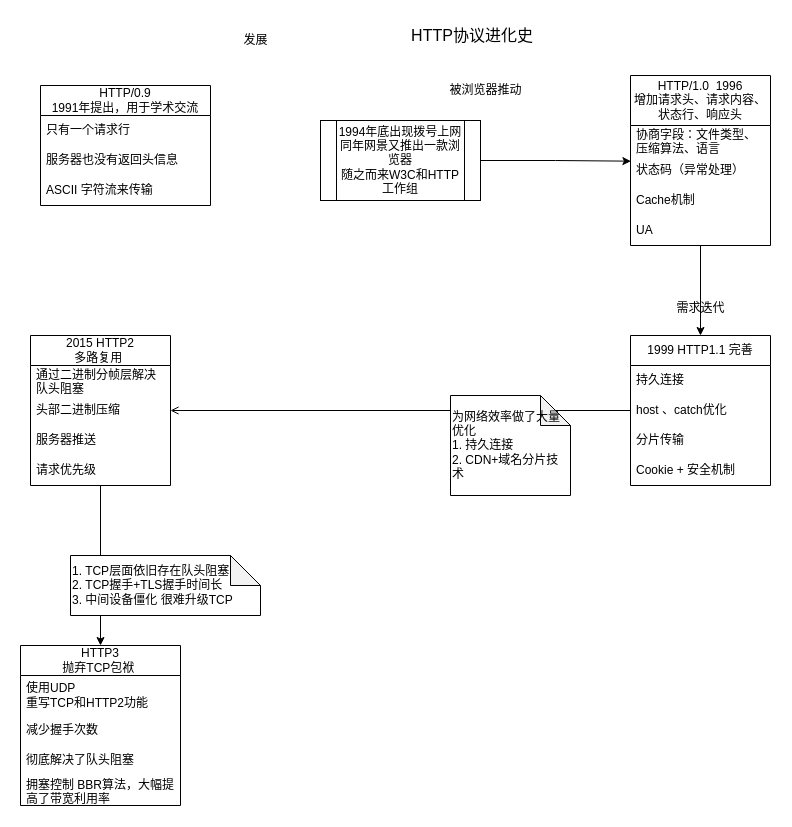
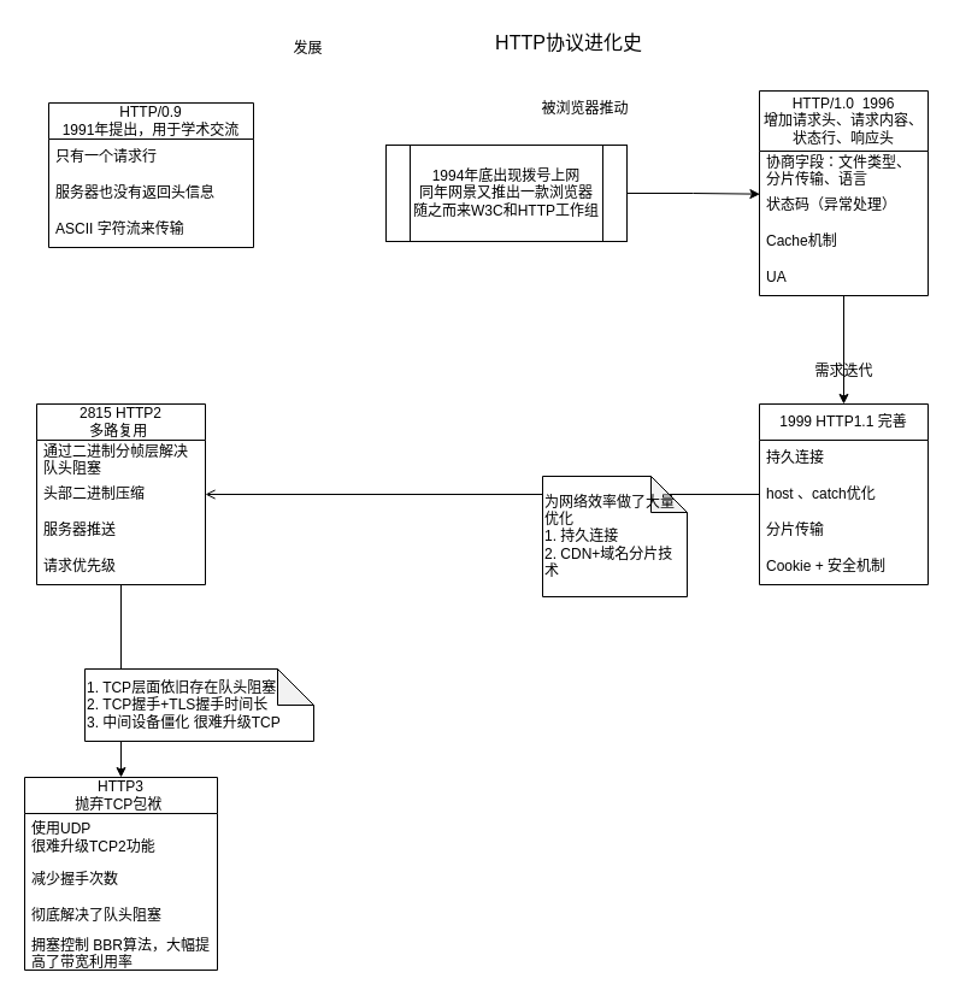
  <mxCell id="0" />
  <mxCell id="1" parent="0" />
  <mxCell id="2" value="&lt;font style=&quot;font-size: 16px;&quot;&gt;HTTP协议进化史&lt;/font&gt;" style="text;html=1;strokeColor=none;fillColor=none;align=center;verticalAlign=middle;whiteSpace=wrap;rounded=0;" parent="1" vertex="1"><mxGeometry x="394" y="20" width="156" height="30" as="geometry" /></mxCell>
  <mxCell id="3" value="HTTP/0.9&lt;br&gt;1991年提出，用于学术交流" style="swimlane;fontStyle=0;childLayout=stackLayout;horizontal=1;startSize=30;horizontalStack=0;resizeParent=1;resizeParentMax=0;resizeLast=0;collapsible=1;marginBottom=0;whiteSpace=wrap;html=1;" parent="1" vertex="1"><mxGeometry x="40" y="85" width="170" height="120" as="geometry" /></mxCell>
  <mxCell id="4" value="只有一个请求行" style="text;strokeColor=none;fillColor=none;align=left;verticalAlign=middle;spacingLeft=4;spacingRight=4;overflow=hidden;points=[[0,0.5],[1,0.5]];portConstraint=eastwest;rotatable=0;whiteSpace=wrap;html=1;" parent="3" vertex="1"><mxGeometry y="30" width="170" height="30" as="geometry" /></mxCell>
  <mxCell id="5" value="服务器也没有返回头信息" style="text;strokeColor=none;fillColor=none;align=left;verticalAlign=middle;spacingLeft=4;spacingRight=4;overflow=hidden;points=[[0,0.5],[1,0.5]];portConstraint=eastwest;rotatable=0;whiteSpace=wrap;html=1;" parent="3" vertex="1"><mxGeometry y="60" width="170" height="30" as="geometry" /></mxCell>
  <mxCell id="6" value="ASCII 字符流来传输" style="text;strokeColor=none;fillColor=none;align=left;verticalAlign=middle;spacingLeft=4;spacingRight=4;overflow=hidden;points=[[0,0.5],[1,0.5]];portConstraint=eastwest;rotatable=0;whiteSpace=wrap;html=1;" parent="3" vertex="1"><mxGeometry y="90" width="170" height="30" as="geometry" /></mxCell>
  <mxCell id="7" style="edgeStyle=orthogonalEdgeStyle;rounded=0;orthogonalLoop=1;jettySize=auto;html=1;entryX=0.003;entryY=0.189;entryDx=0;entryDy=0;entryPerimeter=0;" parent="1" source="8" target="12" edge="1"><mxGeometry relative="1" as="geometry" /></mxCell>
- <mxCell id="8" value="1994年底出现拨号上网&lt;br&gt;同年网景又推出一款浏览器&lt;br&gt;随之而来W3C和HTTP工作组" style="shape=process;whiteSpace=wrap;html=1;backgroundOutline=1;" parent="1" vertex="1"><mxGeometry x="320" y="120" width="160" height="80" as="geometry" /></mxCell>
+ <mxCell id="8" value="1994年底出现拨号上网&lt;br&gt;同年网景又推出一款浏览器&lt;br&gt;随之而来W3C和HTTP工作组" style="shape=process;whiteSpace=wrap;html=1;backgroundOutline=1;" parent="1" vertex="1"><mxGeometry x="320" y="120" width="200" height="80" as="geometry" /></mxCell>
  <mxCell id="9" style="edgeStyle=orthogonalEdgeStyle;rounded=0;orthogonalLoop=1;jettySize=auto;html=1;entryX=0.5;entryY=0;entryDx=0;entryDy=0;" parent="1" source="10" target="18" edge="1"><mxGeometry relative="1" as="geometry" /></mxCell>
  <mxCell id="10" value="HTTP/1.0&amp;nbsp; 1996&lt;br&gt;增加请求头、请求内容、状态行、响应头" style="swimlane;fontStyle=0;childLayout=stackLayout;horizontal=1;startSize=50;horizontalStack=0;resizeParent=1;resizeParentMax=0;resizeLast=0;collapsible=1;marginBottom=0;whiteSpace=wrap;html=1;" parent="1" vertex="1"><mxGeometry x="630" y="75" width="140" height="170" as="geometry" /></mxCell>
- <mxCell id="11" value="协商字段：文件类型、压缩算法、语言" style="text;strokeColor=none;fillColor=none;align=left;verticalAlign=middle;spacingLeft=4;spacingRight=4;overflow=hidden;points=[[0,0.5],[1,0.5]];portConstraint=eastwest;rotatable=0;whiteSpace=wrap;html=1;" parent="10" vertex="1"><mxGeometry y="50" width="140" height="30" as="geometry" /></mxCell>
+ <mxCell id="11" value="协商字段：文件类型、分片传输、语言" style="text;strokeColor=none;fillColor=none;align=left;verticalAlign=middle;spacingLeft=4;spacingRight=4;overflow=hidden;points=[[0,0.5],[1,0.5]];portConstraint=eastwest;rotatable=0;whiteSpace=wrap;html=1;" parent="10" vertex="1"><mxGeometry y="50" width="140" height="30" as="geometry" /></mxCell>
  <mxCell id="12" value="状态码（异常处理）" style="text;strokeColor=none;fillColor=none;align=left;verticalAlign=middle;spacingLeft=4;spacingRight=4;overflow=hidden;points=[[0,0.5],[1,0.5]];portConstraint=eastwest;rotatable=0;whiteSpace=wrap;html=1;" parent="10" vertex="1"><mxGeometry y="80" width="140" height="30" as="geometry" /></mxCell>
  <mxCell id="13" value="Cache机制" style="text;strokeColor=none;fillColor=none;align=left;verticalAlign=middle;spacingLeft=4;spacingRight=4;overflow=hidden;points=[[0,0.5],[1,0.5]];portConstraint=eastwest;rotatable=0;whiteSpace=wrap;html=1;" parent="10" vertex="1"><mxGeometry y="110" width="140" height="30" as="geometry" /></mxCell>
  <mxCell id="14" value="UA" style="text;strokeColor=none;fillColor=none;align=left;verticalAlign=middle;spacingLeft=4;spacingRight=4;overflow=hidden;points=[[0,0.5],[1,0.5]];portConstraint=eastwest;rotatable=0;whiteSpace=wrap;html=1;" parent="10" vertex="1"><mxGeometry y="140" width="140" height="30" as="geometry" /></mxCell>
  <mxCell id="15" value="被浏览器推动" style="text;html=1;align=center;verticalAlign=middle;resizable=0;points=[];autosize=1;strokeColor=none;fillColor=none;" parent="1" vertex="1"><mxGeometry x="435" y="75" width="100" height="30" as="geometry" /></mxCell>
  <mxCell id="16" value="发展" style="text;html=1;align=center;verticalAlign=middle;resizable=0;points=[];autosize=1;strokeColor=none;fillColor=none;" parent="1" vertex="1"><mxGeometry x="230" y="25" width="50" height="30" as="geometry" /></mxCell>
  <mxCell id="17" value="" style="edgeStyle=orthogonalEdgeStyle;rounded=0;orthogonalLoop=1;jettySize=auto;html=1;endArrow=open;" parent="1" source="18" target="26" edge="1"><mxGeometry relative="1" as="geometry" /></mxCell>
  <mxCell id="18" value="1999 HTTP1.1 完善" style="swimlane;fontStyle=0;childLayout=stackLayout;horizontal=1;startSize=30;horizontalStack=0;resizeParent=1;resizeParentMax=0;resizeLast=0;collapsible=1;marginBottom=0;whiteSpace=wrap;html=1;" parent="1" vertex="1"><mxGeometry x="630" y="335" width="140" height="150" as="geometry" /></mxCell>
  <mxCell id="19" value="持久连接" style="text;strokeColor=none;fillColor=none;align=left;verticalAlign=middle;spacingLeft=4;spacingRight=4;overflow=hidden;points=[[0,0.5],[1,0.5]];portConstraint=eastwest;rotatable=0;whiteSpace=wrap;html=1;" parent="18" vertex="1"><mxGeometry y="30" width="140" height="30" as="geometry" /></mxCell>
  <mxCell id="20" value="host 、catch优化" style="text;strokeColor=none;fillColor=none;align=left;verticalAlign=middle;spacingLeft=4;spacingRight=4;overflow=hidden;points=[[0,0.5],[1,0.5]];portConstraint=eastwest;rotatable=0;whiteSpace=wrap;html=1;" parent="18" vertex="1"><mxGeometry y="60" width="140" height="30" as="geometry" /></mxCell>
  <mxCell id="21" value="分片传输" style="text;strokeColor=none;fillColor=none;align=left;verticalAlign=middle;spacingLeft=4;spacingRight=4;overflow=hidden;points=[[0,0.5],[1,0.5]];portConstraint=eastwest;rotatable=0;whiteSpace=wrap;html=1;" parent="18" vertex="1"><mxGeometry y="90" width="140" height="30" as="geometry" /></mxCell>
  <mxCell id="22" value="Cookie + 安全机制" style="text;strokeColor=none;fillColor=none;align=left;verticalAlign=middle;spacingLeft=4;spacingRight=4;overflow=hidden;points=[[0,0.5],[1,0.5]];portConstraint=eastwest;rotatable=0;whiteSpace=wrap;html=1;" parent="18" vertex="1"><mxGeometry y="120" width="140" height="30" as="geometry" /></mxCell>
  <mxCell id="23" value="需求迭代" style="text;html=1;align=center;verticalAlign=middle;resizable=0;points=[];autosize=1;strokeColor=none;fillColor=none;" parent="1" vertex="1"><mxGeometry x="665" y="293" width="70" height="30" as="geometry" /></mxCell>
  <mxCell id="24" value="为网络效率做了大量优化&lt;br&gt;1. 持久连接&lt;br&gt;2. CDN+域名分片技术" style="shape=note;whiteSpace=wrap;html=1;backgroundOutline=1;darkOpacity=0.05;align=left;" parent="1" vertex="1"><mxGeometry x="450" y="395" width="120" height="100" as="geometry" /></mxCell>
  <mxCell id="25" value="" style="edgeStyle=orthogonalEdgeStyle;rounded=0;orthogonalLoop=1;jettySize=auto;html=1;" parent="1" source="26" target="31" edge="1"><mxGeometry relative="1" as="geometry" /></mxCell>
- <mxCell id="26" value="2015 HTTP2&lt;br&gt;多路复用&amp;nbsp;" style="swimlane;fontStyle=0;childLayout=stackLayout;horizontal=1;startSize=30;horizontalStack=0;resizeParent=1;resizeParentMax=0;resizeLast=0;collapsible=1;marginBottom=0;whiteSpace=wrap;html=1;" parent="1" vertex="1"><mxGeometry x="30" y="335" width="140" height="150" as="geometry" /></mxCell>
+ <mxCell id="26" value="2815 HTTP2&lt;br&gt;多路复用&amp;nbsp;" style="swimlane;fontStyle=0;childLayout=stackLayout;horizontal=1;startSize=30;horizontalStack=0;resizeParent=1;resizeParentMax=0;resizeLast=0;collapsible=1;marginBottom=0;whiteSpace=wrap;html=1;" parent="1" vertex="1"><mxGeometry x="30" y="335" width="140" height="150" as="geometry" /></mxCell>
  <mxCell id="27" value="通过二进制分帧层解决队头阻塞" style="text;strokeColor=none;fillColor=none;align=left;verticalAlign=middle;spacingLeft=4;spacingRight=4;overflow=hidden;points=[[0,0.5],[1,0.5]];portConstraint=eastwest;rotatable=0;whiteSpace=wrap;html=1;" parent="26" vertex="1"><mxGeometry y="30" width="140" height="30" as="geometry" /></mxCell>
  <mxCell id="28" value="头部二进制压缩" style="text;strokeColor=none;fillColor=none;align=left;verticalAlign=middle;spacingLeft=4;spacingRight=4;overflow=hidden;points=[[0,0.5],[1,0.5]];portConstraint=eastwest;rotatable=0;whiteSpace=wrap;html=1;" parent="26" vertex="1"><mxGeometry y="60" width="140" height="30" as="geometry" /></mxCell>
  <mxCell id="29" value="服务器推送" style="text;strokeColor=none;fillColor=none;align=left;verticalAlign=middle;spacingLeft=4;spacingRight=4;overflow=hidden;points=[[0,0.5],[1,0.5]];portConstraint=eastwest;rotatable=0;whiteSpace=wrap;html=1;" parent="26" vertex="1"><mxGeometry y="90" width="140" height="30" as="geometry" /></mxCell>
  <mxCell id="30" value="请求优先级" style="text;strokeColor=none;fillColor=none;align=left;verticalAlign=middle;spacingLeft=4;spacingRight=4;overflow=hidden;points=[[0,0.5],[1,0.5]];portConstraint=eastwest;rotatable=0;whiteSpace=wrap;html=1;" parent="26" vertex="1"><mxGeometry y="120" width="140" height="30" as="geometry" /></mxCell>
  <mxCell id="31" value="HTTP3&lt;br&gt;抛弃TCP包袱&amp;nbsp;" style="swimlane;fontStyle=0;childLayout=stackLayout;horizontal=1;startSize=30;horizontalStack=0;resizeParent=1;resizeParentMax=0;resizeLast=0;collapsible=1;marginBottom=0;whiteSpace=wrap;html=1;" parent="1" vertex="1"><mxGeometry x="20" y="645" width="160" height="160" as="geometry" /></mxCell>
- <mxCell id="32" value="使用UDP&lt;br&gt;重写TCP和HTTP2功能" style="text;strokeColor=none;fillColor=none;align=left;verticalAlign=middle;spacingLeft=4;spacingRight=4;overflow=hidden;points=[[0,0.5],[1,0.5]];portConstraint=eastwest;rotatable=0;whiteSpace=wrap;html=1;" parent="31" vertex="1"><mxGeometry y="30" width="160" height="40" as="geometry" /></mxCell>
+ <mxCell id="32" value="使用UDP&lt;br&gt;很难升级TCP2功能" style="text;strokeColor=none;fillColor=none;align=left;verticalAlign=middle;spacingLeft=4;spacingRight=4;overflow=hidden;points=[[0,0.5],[1,0.5]];portConstraint=eastwest;rotatable=0;whiteSpace=wrap;html=1;" parent="31" vertex="1"><mxGeometry y="30" width="160" height="40" as="geometry" /></mxCell>
  <mxCell id="33" value="减少握手次数" style="text;strokeColor=none;fillColor=none;align=left;verticalAlign=middle;spacingLeft=4;spacingRight=4;overflow=hidden;points=[[0,0.5],[1,0.5]];portConstraint=eastwest;rotatable=0;whiteSpace=wrap;html=1;" parent="31" vertex="1"><mxGeometry y="70" width="160" height="30" as="geometry" /></mxCell>
  <mxCell id="34" value="彻底解决了队头阻塞" style="text;strokeColor=none;fillColor=none;align=left;verticalAlign=middle;spacingLeft=4;spacingRight=4;overflow=hidden;points=[[0,0.5],[1,0.5]];portConstraint=eastwest;rotatable=0;whiteSpace=wrap;html=1;" parent="31" vertex="1"><mxGeometry y="100" width="160" height="30" as="geometry" /></mxCell>
  <mxCell id="35" value="拥塞控制 BBR算法，大幅提高了带宽利用率" style="text;strokeColor=none;fillColor=none;align=left;verticalAlign=middle;spacingLeft=4;spacingRight=4;overflow=hidden;points=[[0,0.5],[1,0.5]];portConstraint=eastwest;rotatable=0;whiteSpace=wrap;html=1;" parent="31" vertex="1"><mxGeometry y="130" width="160" height="30" as="geometry" /></mxCell>
  <mxCell id="36" value="1. TCP层面依旧存在队头阻塞&lt;br&gt;2. TCP握手+TLS握手时间长&lt;br&gt;3. 中间设备僵化 很难升级TCP" style="shape=note;whiteSpace=wrap;html=1;backgroundOutline=1;darkOpacity=0.05;align=left;" parent="1" vertex="1"><mxGeometry x="70" y="555" width="190" height="60" as="geometry" /></mxCell>
